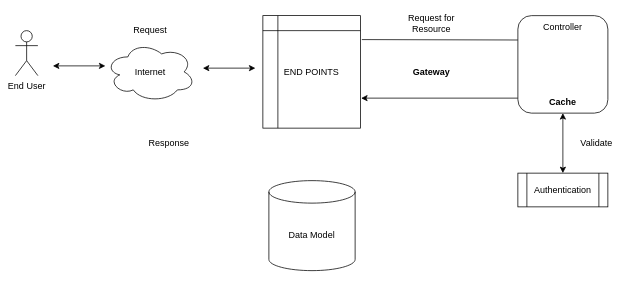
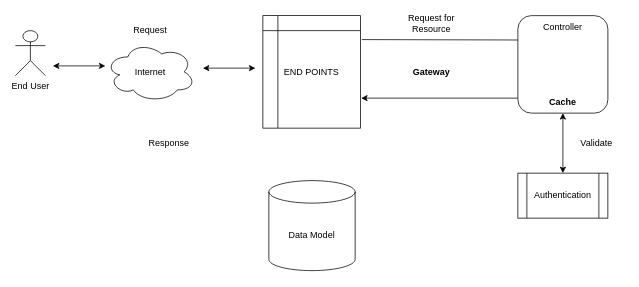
  <mxCell id="0" />
  <mxCell id="1" parent="0" />
  <mxCell id="2" value="END POINTS" style="shape=internalStorage;whiteSpace=wrap;html=1;backgroundOutline=1;align=center;" vertex="1" parent="1"><mxGeometry x="350" y="20" width="130" height="150" as="geometry" /></mxCell>
  <mxCell id="3" value="Request" style="text;html=1;strokeColor=none;fillColor=none;align=center;verticalAlign=middle;whiteSpace=wrap;rounded=0;" vertex="1" parent="1"><mxGeometry x="165" y="30" width="70" height="20" as="geometry" /></mxCell>
  <mxCell id="4" value="" style="endArrow=none;html=1;exitX=1.015;exitY=0.213;exitDx=0;exitDy=0;exitPerimeter=0;entryX=0;entryY=0.25;entryDx=0;entryDy=0;" edge="1" parent="1" source="2" target="8"><mxGeometry width="50" height="50" relative="1" as="geometry"><mxPoint x="370" y="210" as="sourcePoint" /><mxPoint x="630" y="50" as="targetPoint" /></mxGeometry></mxCell>
  <mxCell id="5" value="" style="endArrow=classic;html=1;" edge="1" parent="1"><mxGeometry width="50" height="50" relative="1" as="geometry"><mxPoint x="690" y="130" as="sourcePoint" /><mxPoint x="481" y="130" as="targetPoint" /></mxGeometry></mxCell>
  <mxCell id="6" value="Request for Resource" style="text;html=1;strokeColor=none;fillColor=none;align=center;verticalAlign=middle;whiteSpace=wrap;rounded=0;" vertex="1" parent="1"><mxGeometry x="540" y="20" width="70" height="20" as="geometry" /></mxCell>
  <mxCell id="7" value="&lt;b&gt;Gateway&lt;/b&gt;" style="text;html=1;strokeColor=none;fillColor=none;align=center;verticalAlign=middle;whiteSpace=wrap;rounded=0;" vertex="1" parent="1"><mxGeometry x="540" y="85" width="70" height="20" as="geometry" /></mxCell>
  <mxCell id="8" value="Controller&lt;br&gt;&lt;br&gt;&lt;br&gt;&lt;br&gt;&lt;br&gt;&lt;br&gt;&lt;br&gt;&lt;b&gt;Cache&lt;/b&gt;" style="rounded=1;whiteSpace=wrap;html=1;" vertex="1" parent="1"><mxGeometry x="690" y="20" width="120" height="130" as="geometry" /></mxCell>
- <mxCell id="9" value="Authentication" style="shape=process;whiteSpace=wrap;html=1;backgroundOutline=1;" vertex="1" parent="1"><mxGeometry x="690" y="230" width="120" height="45" as="geometry" /></mxCell>
+ <mxCell id="9" value="Authentication" style="shape=process;whiteSpace=wrap;html=1;backgroundOutline=1;" vertex="1" parent="1"><mxGeometry x="690" y="230" width="120" height="60" as="geometry" /></mxCell>
  <mxCell id="10" value="" style="endArrow=classic;startArrow=classic;html=1;entryX=0.5;entryY=1;entryDx=0;entryDy=0;exitX=0.5;exitY=0;exitDx=0;exitDy=0;" edge="1" parent="1" source="9" target="8"><mxGeometry width="50" height="50" relative="1" as="geometry"><mxPoint x="410" y="300" as="sourcePoint" /><mxPoint x="460" y="250" as="targetPoint" /></mxGeometry></mxCell>
  <mxCell id="11" value="Validate" style="text;html=1;strokeColor=none;fillColor=none;align=center;verticalAlign=middle;whiteSpace=wrap;rounded=0;" vertex="1" parent="1"><mxGeometry x="760" y="180" width="70" height="20" as="geometry" /></mxCell>
  <mxCell id="12" value="Data Model" style="shape=cylinder3;whiteSpace=wrap;html=1;boundedLbl=1;backgroundOutline=1;size=15;" vertex="1" parent="1"><mxGeometry x="358" y="240" width="115" height="120" as="geometry" /></mxCell>
- <mxCell id="13" value="End User" style="shape=umlActor;verticalLabelPosition=bottom;verticalAlign=top;html=1;outlineConnect=0;" vertex="1" parent="1"><mxGeometry x="20" y="40" width="30" height="60" as="geometry" /></mxCell>
+ <mxCell id="13" value="End User" style="shape=umlActor;verticalLabelPosition=bottom;verticalAlign=top;html=1;outlineConnect=0;" vertex="1" parent="1"><mxGeometry x="20" y="40" width="40" height="60" as="geometry" /></mxCell>
  <mxCell id="14" value="Internet" style="ellipse;shape=cloud;whiteSpace=wrap;html=1;" vertex="1" parent="1"><mxGeometry x="140" y="55" width="120" height="80" as="geometry" /></mxCell>
  <mxCell id="15" value="Response" style="text;html=1;strokeColor=none;fillColor=none;align=center;verticalAlign=middle;whiteSpace=wrap;rounded=0;" vertex="1" parent="1"><mxGeometry x="190" y="180" width="70" height="20" as="geometry" /></mxCell>
  <mxCell id="16" value="" style="endArrow=classic;startArrow=classic;html=1;" edge="1" parent="1"><mxGeometry width="50" height="50" relative="1" as="geometry"><mxPoint x="70" y="87" as="sourcePoint" /><mxPoint x="140" y="87" as="targetPoint" /></mxGeometry></mxCell>
  <mxCell id="17" value="" style="endArrow=classic;startArrow=classic;html=1;" edge="1" parent="1"><mxGeometry width="50" height="50" relative="1" as="geometry"><mxPoint x="270" y="90" as="sourcePoint" /><mxPoint x="340" y="90" as="targetPoint" /></mxGeometry></mxCell>
